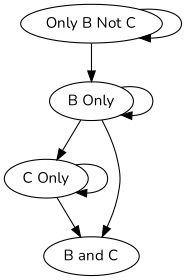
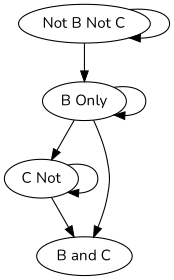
  digraph {
    fontname=Nunito
    node [fontname=Nunito]
    edge [fontname=Nunito]
-   "Not B Not C" [label="Only B Not C"]
+   "Not B Not C"
    "B Only"
-   "C Only"
+   "C Only" [label="C Not"]
    "B and C"
    "Not B Not C" -> "Not B Not C"
    "Not B Not C" -> "B Only"
    "B Only" -> "B Only"
    "B Only" -> "C Only"
    "B Only" -> "B and C"
    "C Only" -> "C Only"
    "C Only" -> "B and C"
  }
